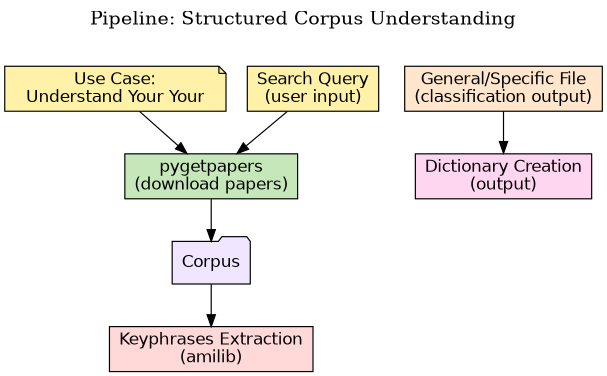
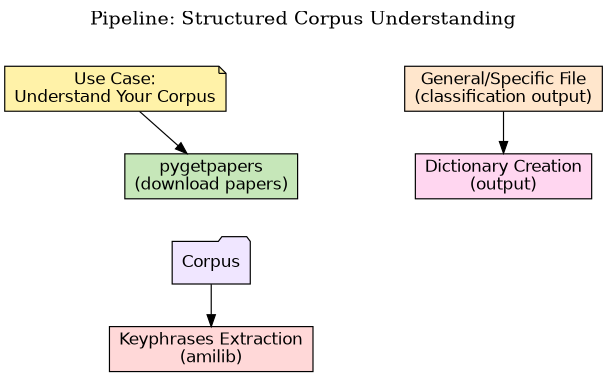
  digraph {
    fontsize=16
    label="Pipeline: Structured Corpus Understanding"
    labelloc=t
    rankdir=TB
    node [fillcolor="#FFF2A8" fontname=Helvetica shape=rectangle style=filled]
-   n1 [label="Use Case:\nUnderstand Your Your" shape=note]
+   n1 [label="Use Case:\nUnderstand Your Corpus" shape=note]
    n2 [fillcolor="#C6E7B9" label="pygetpapers\n(download papers)"]
-   n3 [label="Search Query\n(user input)"]
    n4 [fillcolor="#F0E6FF" label=Corpus shape=folder]
    n5 [fillcolor="#FFD8D8" label="Keyphrases Extraction\n(amilib)"]
    n6 [fillcolor="#FFE6CC" label="General/Specific File\n(classification output)"]
    n7 [fillcolor="#FFD6F0" label="Dictionary Creation\n(output)"]
    n1 -> n2
-   n2 -> n4
-   n3 -> n2
    n4 -> n5
    n6 -> n7
  }
